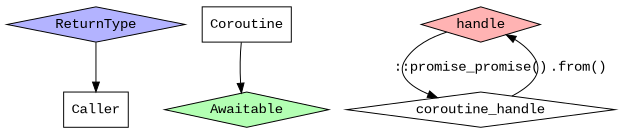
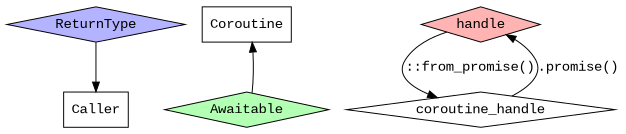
  digraph {
    fontname="Liberation Mono"
    node [fontname="Liberation Mono" shape=diamond]
    edge [fontname="Liberation Mono"]
    n1 [label=Caller shape=box]
    n2 [fillcolor="#b3b3ff" label=ReturnType style=filled]
    n3 [label=Coroutine shape=box]
    n4 [fillcolor="#b3ffb3" label=Awaitable style=filled]
    n5 [fillcolor="#ffb3b3" label=handle style=filled]
    n6 [label=coroutine_handle]
    n2 -> n1
-   n3 -> n4
-   n5 -> n6 [label="::promise_promise()"]
-   n6 -> n5 [label=".from()"]
+   n4 -> n3
+   n5 -> n6 [label="::from_promise()"]
+   n6 -> n5 [label=".promise()"]
  }
